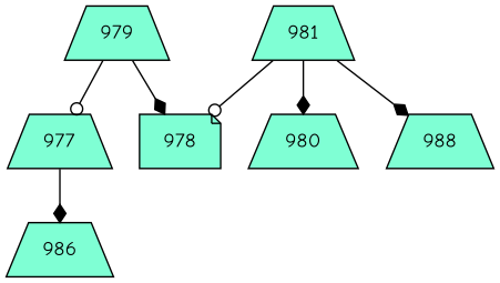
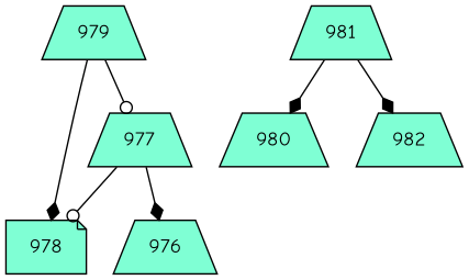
  digraph {
    fontname="Comic Neue"
    node [fillcolor=aquamarine fontname="Comic Neue" shape=trapezium style=filled]
    edge [arrowhead=diamond fontname="Comic Neue"]
    n1 [label=979]
    n2 [label=977]
    n3 [label=978 shape=note]
-   n4 [label=986]
+   n4 [label=976]
    n5 [label=981]
    n6 [label=980]
-   n7 [label=988]
+   n7 [label=982]
    n1 -> n2 [arrowhead=odot]
    n1 -> n3
-   n5 -> n3 [arrowhead=odot]
+   n2 -> n3 [arrowhead=odot]
    n2 -> n4
    n5 -> n6
    n5 -> n7
  }
